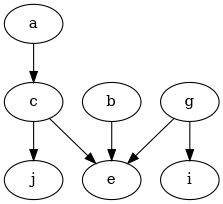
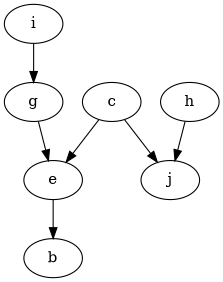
  digraph {
    node [Weight=10]
    edge [Weight=5]
-   a [Weight=4]
    c [Weight=6]
    e
    b [Weight=7]
    j [Weight=20]
    g [Weight=21]
    i [Weight=7]
-   a -> c [Weight=2]
+   h
    c -> e [Weight=7]
    c -> j
-   b -> e
+   e -> b
    g -> e [Weight=15]
-   g -> i [Weight=12]
+   i -> g [Weight=12]
+   h -> j [Weight=15]
  }
